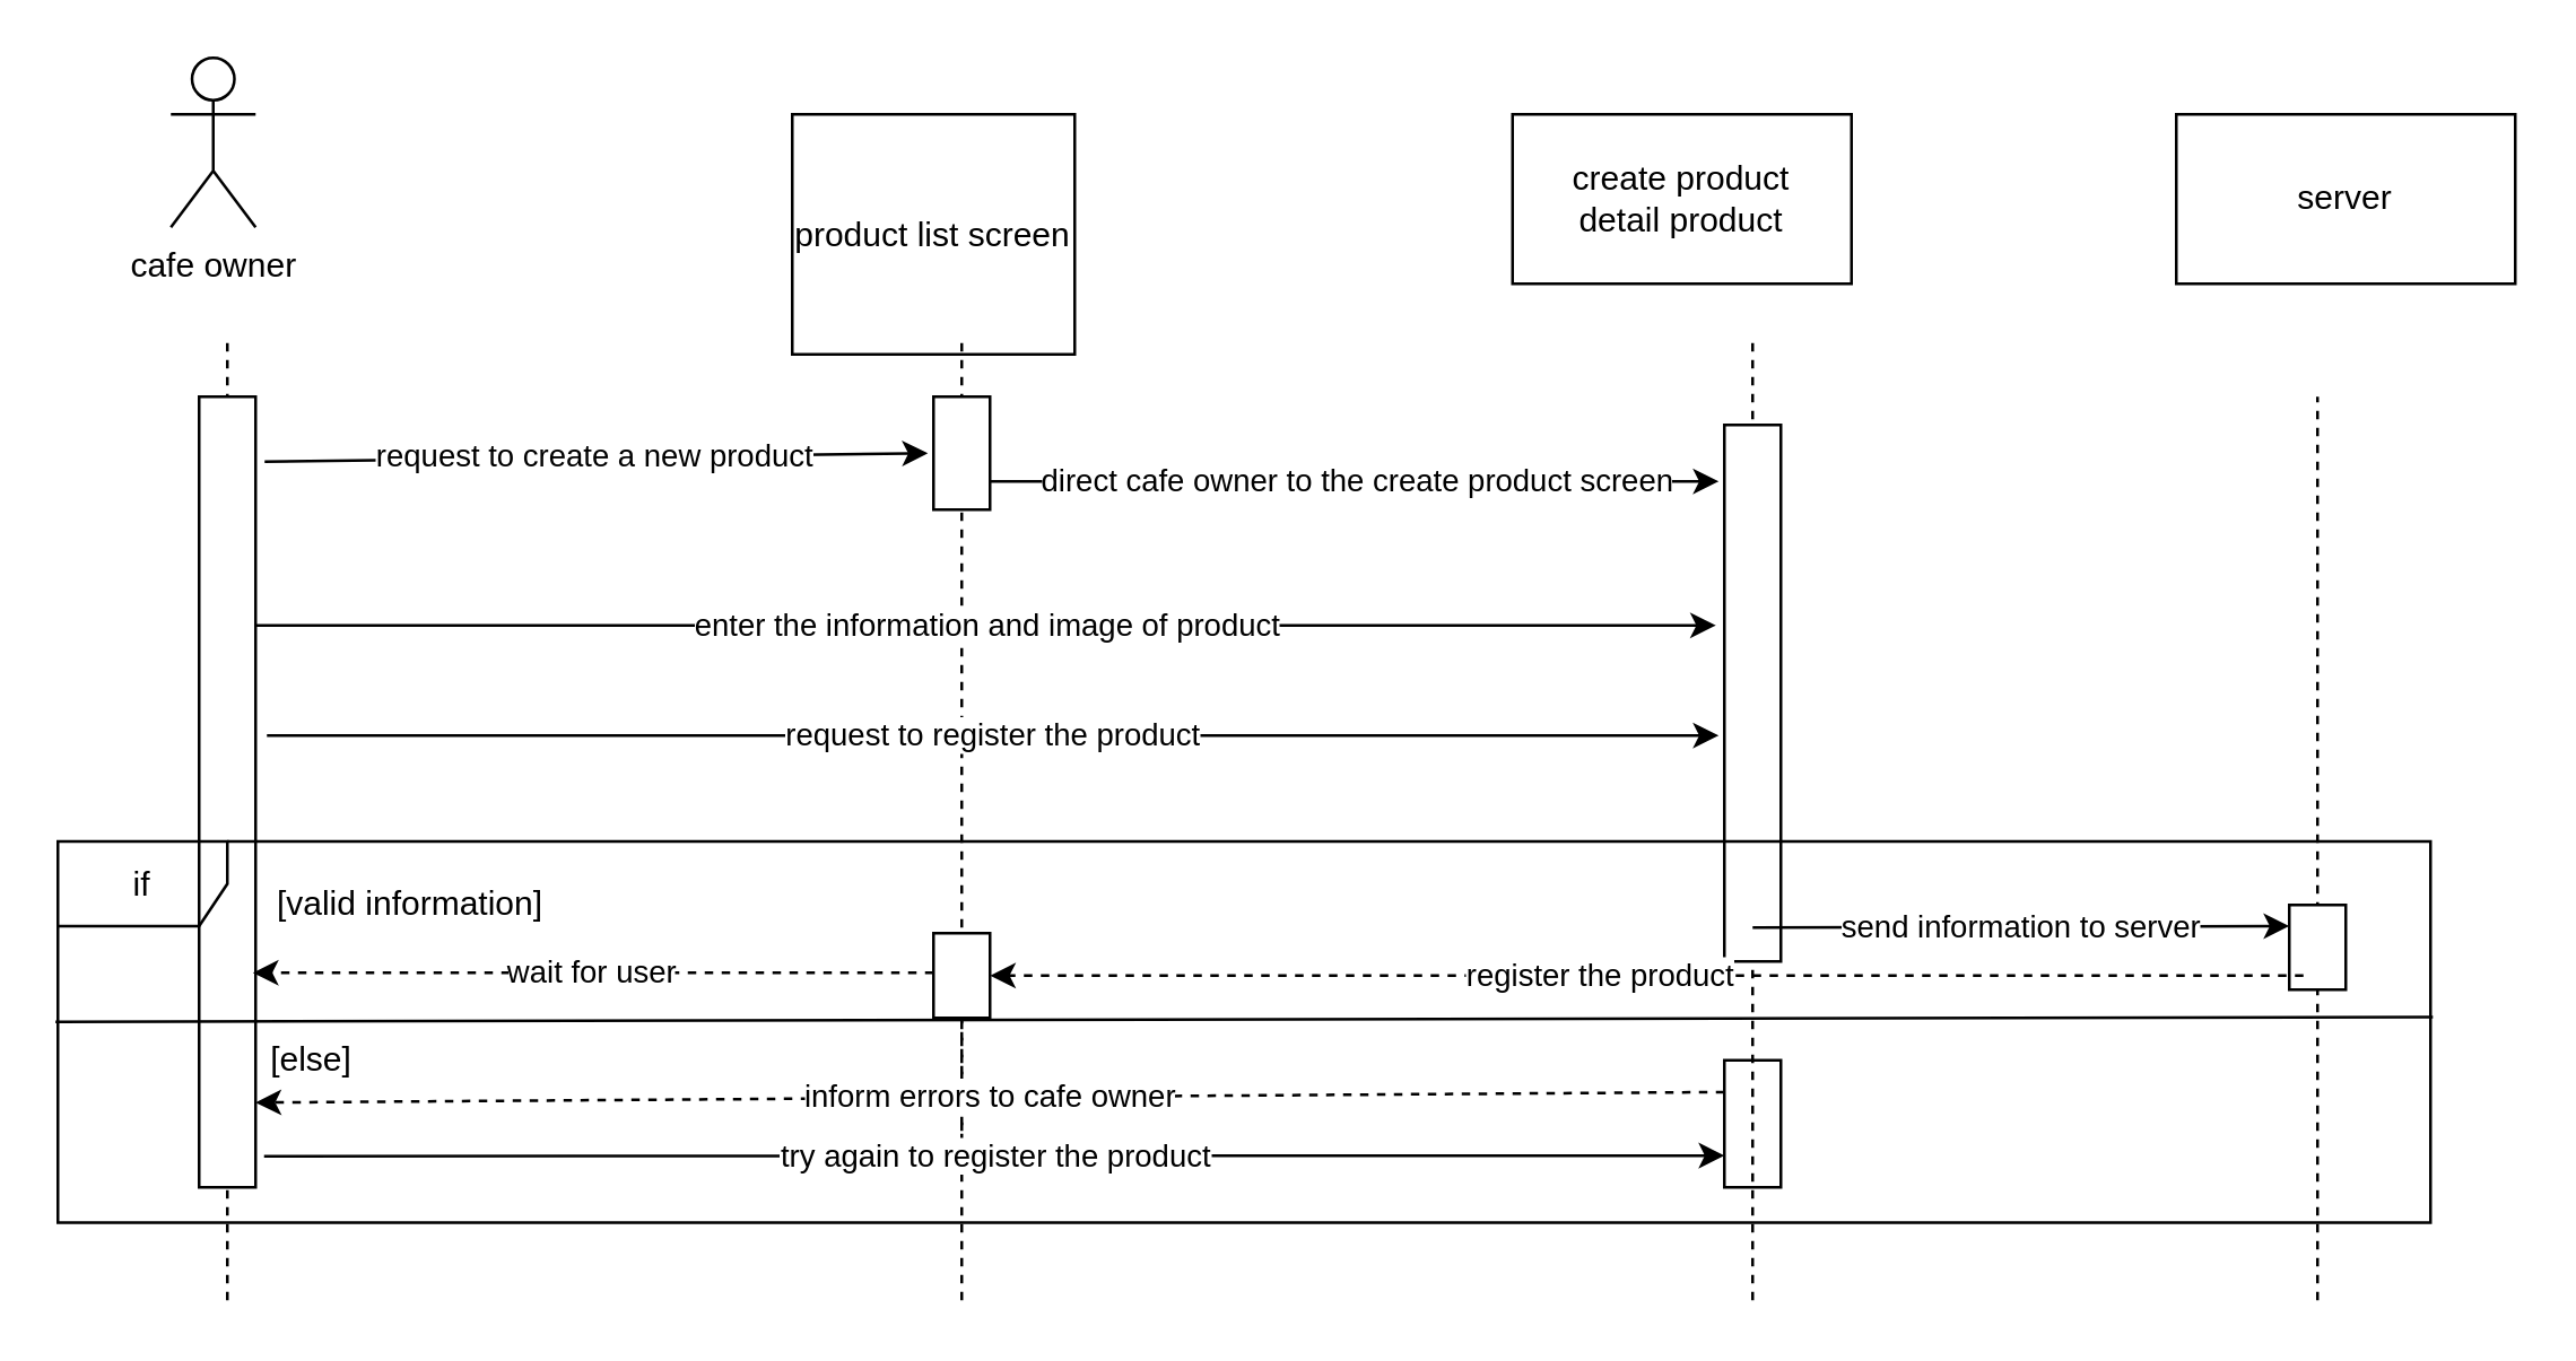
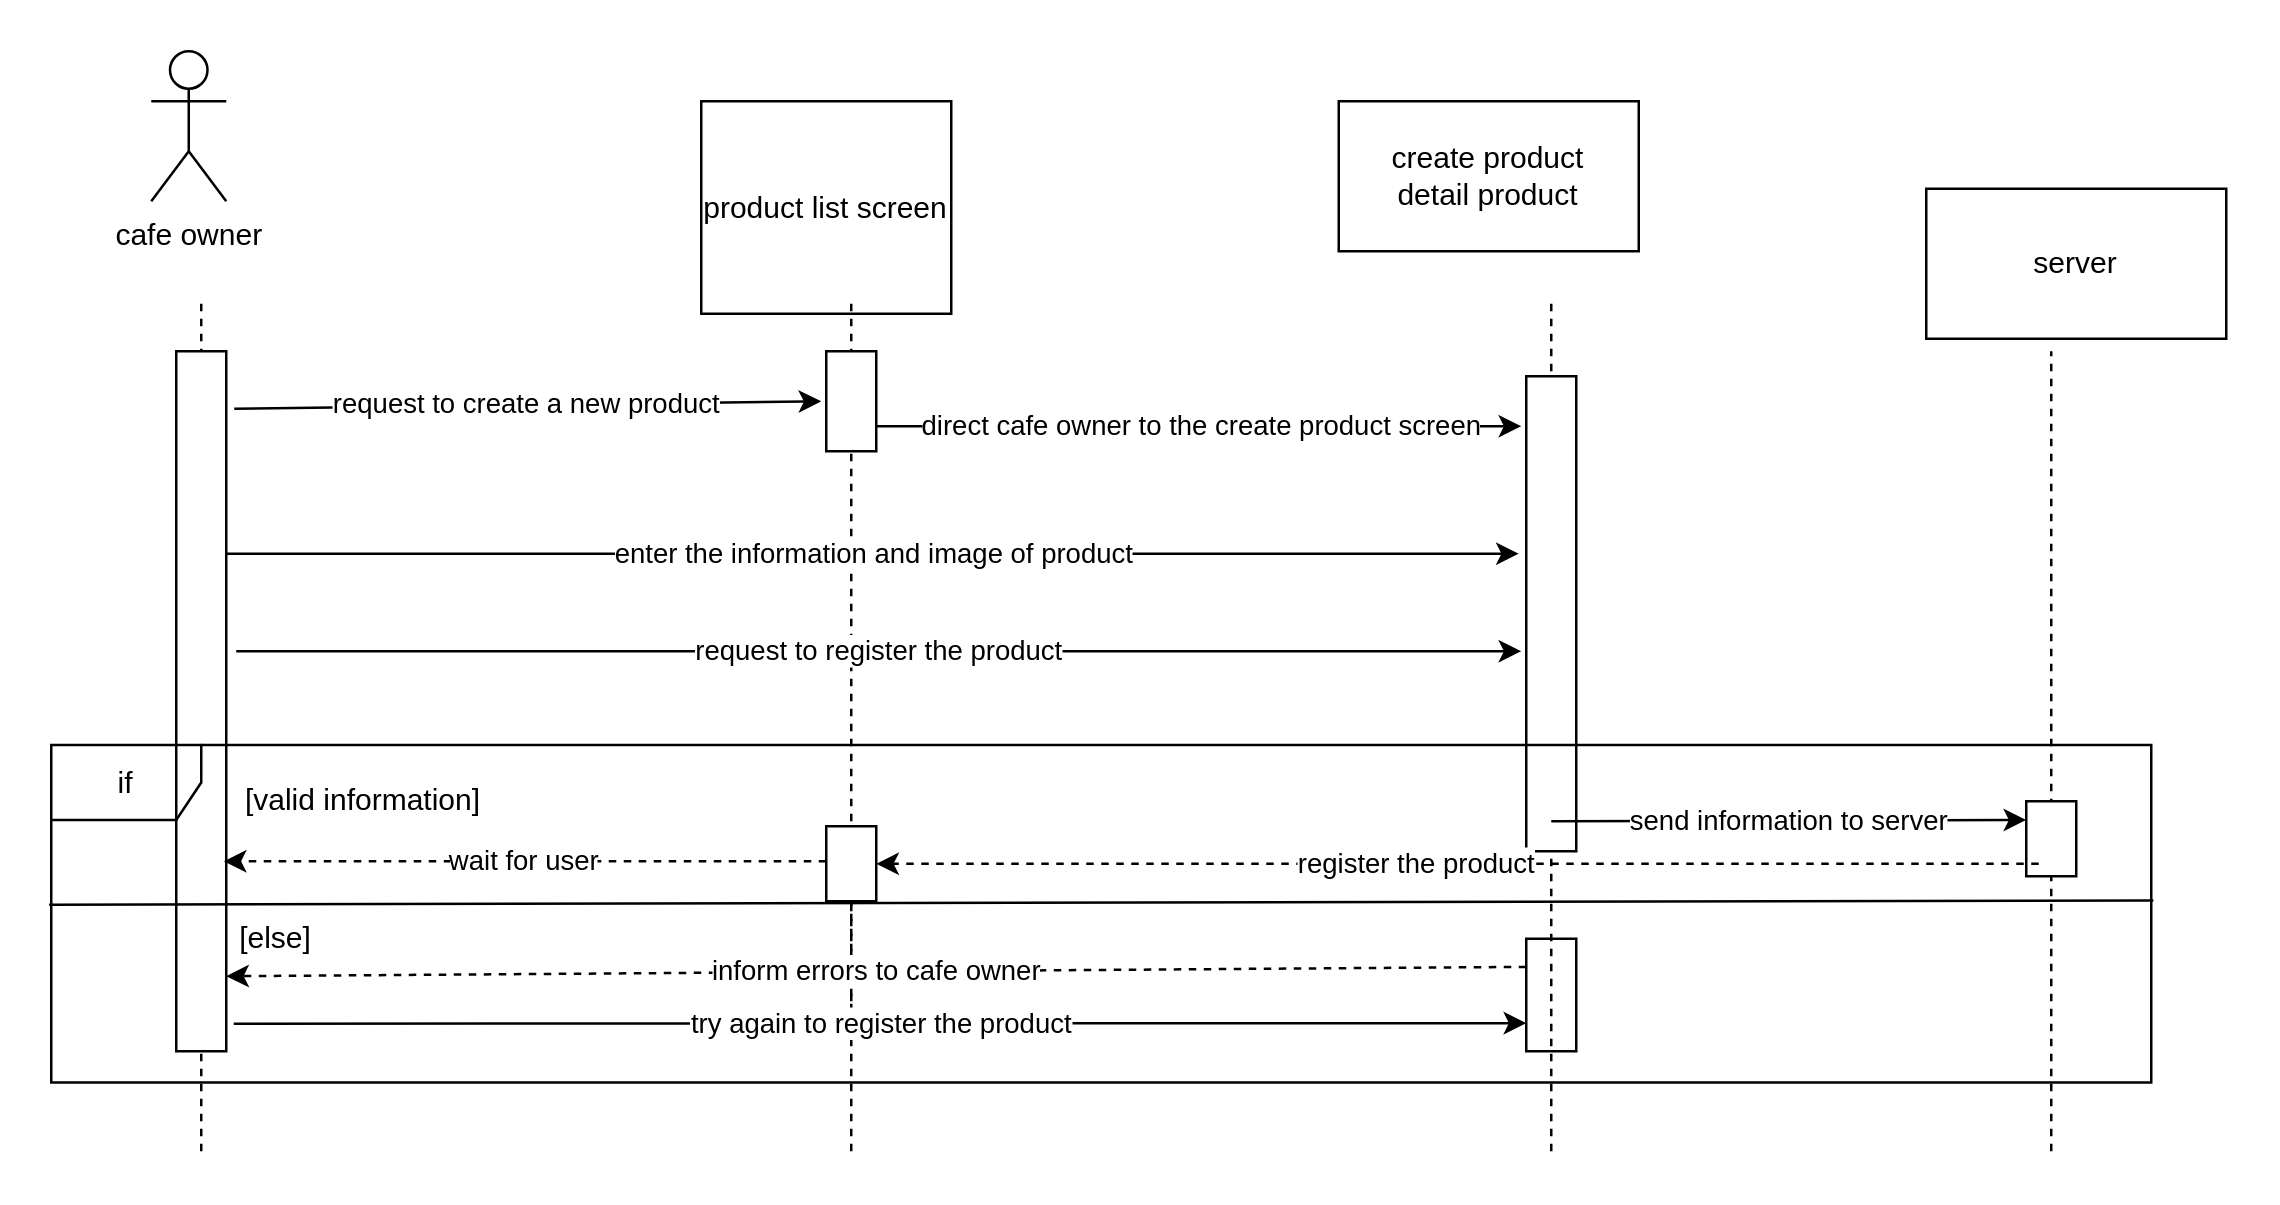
  <mxCell id="0" />
  <mxCell id="1" parent="0" />
  <mxCell id="2" value="cafe owner" style="shape=umlActor;verticalLabelPosition=bottom;labelBackgroundColor=#ffffff;verticalAlign=top;html=1;outlineConnect=0;" vertex="1" parent="1"><mxGeometry x="60" y="20" width="30" height="60" as="geometry" /></mxCell>
  <mxCell id="3" value="product list screen" style="rounded=0;whiteSpace=wrap;html=1;" vertex="1" parent="1"><mxGeometry x="280" y="40" width="100" height="85" as="geometry" /></mxCell>
  <mxCell id="4" value="" style="endArrow=none;dashed=1;html=1;" edge="1" parent="1"><mxGeometry width="50" height="50" relative="1" as="geometry"><mxPoint x="80" y="460" as="sourcePoint" /><mxPoint x="80" y="120" as="targetPoint" /></mxGeometry></mxCell>
  <mxCell id="5" value="" style="rounded=0;whiteSpace=wrap;html=1;" vertex="1" parent="1"><mxGeometry x="70" y="140" width="20" height="280" as="geometry" /></mxCell>
  <mxCell id="6" value="" style="endArrow=none;dashed=1;html=1;" edge="1" parent="1"><mxGeometry width="50" height="50" relative="1" as="geometry"><mxPoint x="340" y="460" as="sourcePoint" /><mxPoint x="340" y="120" as="targetPoint" /></mxGeometry></mxCell>
  <mxCell id="7" value="" style="rounded=0;whiteSpace=wrap;html=1;" vertex="1" parent="1"><mxGeometry x="330" y="140" width="20" height="40" as="geometry" /></mxCell>
  <mxCell id="8" value="request to create a new product" style="endArrow=classic;html=1;exitX=1.16;exitY=0.082;exitDx=0;exitDy=0;exitPerimeter=0;" edge="1" parent="1" source="5"><mxGeometry width="50" height="50" relative="1" as="geometry"><mxPoint x="160" y="190" as="sourcePoint" /><mxPoint x="328" y="160" as="targetPoint" /></mxGeometry></mxCell>
  <mxCell id="9" value="create product&lt;br&gt;detail product" style="rounded=0;whiteSpace=wrap;html=1;" vertex="1" parent="1"><mxGeometry x="535" y="40" width="120" height="60" as="geometry" /></mxCell>
  <mxCell id="10" value="" style="endArrow=none;dashed=1;html=1;" edge="1" parent="1"><mxGeometry width="50" height="50" relative="1" as="geometry"><mxPoint x="620" y="460" as="sourcePoint" /><mxPoint x="620" y="120" as="targetPoint" /></mxGeometry></mxCell>
  <mxCell id="11" value="" style="rounded=0;whiteSpace=wrap;html=1;" vertex="1" parent="1"><mxGeometry x="610" y="150" width="20" height="190" as="geometry" /></mxCell>
  <mxCell id="12" value="direct cafe owner to the create product screen" style="endArrow=classic;html=1;exitX=1;exitY=0.75;exitDx=0;exitDy=0;" edge="1" parent="1" source="7"><mxGeometry x="0.008" width="50" height="50" relative="1" as="geometry"><mxPoint x="360" y="170" as="sourcePoint" /><mxPoint x="608" y="170" as="targetPoint" /><mxPoint as="offset" /></mxGeometry></mxCell>
  <mxCell id="13" value="enter the information and image of product" style="endArrow=classic;html=1;" edge="1" parent="1"><mxGeometry width="50" height="50" relative="1" as="geometry"><mxPoint x="90" y="221" as="sourcePoint" /><mxPoint x="607" y="221" as="targetPoint" /></mxGeometry></mxCell>
  <mxCell id="14" value="request to register the product" style="endArrow=classic;html=1;" edge="1" parent="1"><mxGeometry width="50" height="50" relative="1" as="geometry"><mxPoint x="94" y="260" as="sourcePoint" /><mxPoint x="608" y="260" as="targetPoint" /></mxGeometry></mxCell>
  <mxCell id="15" value="send information to server" style="endArrow=classic;html=1;entryX=0;entryY=0.25;entryDx=0;entryDy=0;" edge="1" parent="1" target="18"><mxGeometry width="50" height="50" relative="1" as="geometry"><mxPoint x="620" y="328" as="sourcePoint" /><mxPoint x="650" y="310" as="targetPoint" /></mxGeometry></mxCell>
- <mxCell id="16" value="server" style="rounded=0;whiteSpace=wrap;html=1;" vertex="1" parent="1"><mxGeometry x="770" y="40" width="120" height="60" as="geometry" /></mxCell>
+ <mxCell id="16" value="server" style="rounded=0;whiteSpace=wrap;html=1;" vertex="1" parent="1"><mxGeometry x="770" y="75" width="120" height="60" as="geometry" /></mxCell>
  <mxCell id="17" value="" style="endArrow=none;dashed=1;html=1;" edge="1" parent="1"><mxGeometry width="50" height="50" relative="1" as="geometry"><mxPoint x="820" y="460" as="sourcePoint" /><mxPoint x="820" y="140" as="targetPoint" /></mxGeometry></mxCell>
  <mxCell id="18" value="" style="rounded=0;whiteSpace=wrap;html=1;" vertex="1" parent="1"><mxGeometry x="810" y="320" width="20" height="30" as="geometry" /></mxCell>
  <mxCell id="19" value="register the product" style="endArrow=classic;html=1;startArrow=none;startFill=0;entryX=1;entryY=0.5;entryDx=0;entryDy=0;dashed=1;" edge="1" parent="1" target="20"><mxGeometry x="0.071" width="50" height="50" relative="1" as="geometry"><mxPoint x="815" y="345" as="sourcePoint" /><mxPoint x="350" y="350" as="targetPoint" /><mxPoint as="offset" /></mxGeometry></mxCell>
  <mxCell id="20" value="" style="rounded=0;whiteSpace=wrap;html=1;" vertex="1" parent="1"><mxGeometry x="330" y="330" width="20" height="30" as="geometry" /></mxCell>
  <mxCell id="21" value="" style="endArrow=none;dashed=1;html=1;" edge="1" parent="1" target="20"><mxGeometry width="50" height="50" relative="1" as="geometry"><mxPoint x="340" y="410" as="sourcePoint" /><mxPoint x="340" y="120" as="targetPoint" /></mxGeometry></mxCell>
  <mxCell id="22" value="inform errors to cafe owner" style="endArrow=classic;html=1;dashed=1;exitX=0;exitY=0.25;exitDx=0;exitDy=0;" edge="1" parent="1" source="28"><mxGeometry width="50" height="50" relative="1" as="geometry"><mxPoint x="338" y="390" as="sourcePoint" /><mxPoint x="90" y="390" as="targetPoint" /></mxGeometry></mxCell>
  <mxCell id="23" value="try again to register the product" style="endArrow=classic;html=1;entryX=0;entryY=0.75;entryDx=0;entryDy=0;" edge="1" parent="1" target="28"><mxGeometry width="50" height="50" relative="1" as="geometry"><mxPoint x="93" y="409" as="sourcePoint" /><mxPoint x="600" y="413" as="targetPoint" /></mxGeometry></mxCell>
  <mxCell id="24" value="wait for user" style="endArrow=classic;html=1;dashed=1;" edge="1" parent="1"><mxGeometry width="50" height="50" relative="1" as="geometry"><mxPoint x="330" y="344" as="sourcePoint" /><mxPoint x="89" y="344" as="targetPoint" /></mxGeometry></mxCell>
  <mxCell id="25" value="if" style="shape=umlFrame;whiteSpace=wrap;html=1;fillColor=none;" vertex="1" parent="1"><mxGeometry x="20" y="297.5" width="840" height="135" as="geometry" /></mxCell>
  <mxCell id="26" value="[valid information]" style="text;html=1;strokeColor=none;fillColor=none;align=center;verticalAlign=middle;whiteSpace=wrap;rounded=0;" vertex="1" parent="1"><mxGeometry x="90" y="310" width="110" height="20" as="geometry" /></mxCell>
  <mxCell id="27" value="[else]" style="text;html=1;strokeColor=none;fillColor=none;align=center;verticalAlign=middle;whiteSpace=wrap;rounded=0;" vertex="1" parent="1"><mxGeometry x="90" y="365" width="40" height="20" as="geometry" /></mxCell>
  <mxCell id="28" value="" style="rounded=0;whiteSpace=wrap;html=1;fillColor=none;" vertex="1" parent="1"><mxGeometry x="610" y="375" width="20" height="45" as="geometry" /></mxCell>
  <mxCell id="29" value="" style="endArrow=none;html=1;exitX=-0.001;exitY=0.473;exitDx=0;exitDy=0;exitPerimeter=0;entryX=1.001;entryY=0.461;entryDx=0;entryDy=0;entryPerimeter=0;" edge="1" parent="1" source="25" target="25"><mxGeometry width="50" height="50" relative="1" as="geometry"><mxPoint x="30" y="390" as="sourcePoint" /><mxPoint x="80" y="340" as="targetPoint" /></mxGeometry></mxCell>
